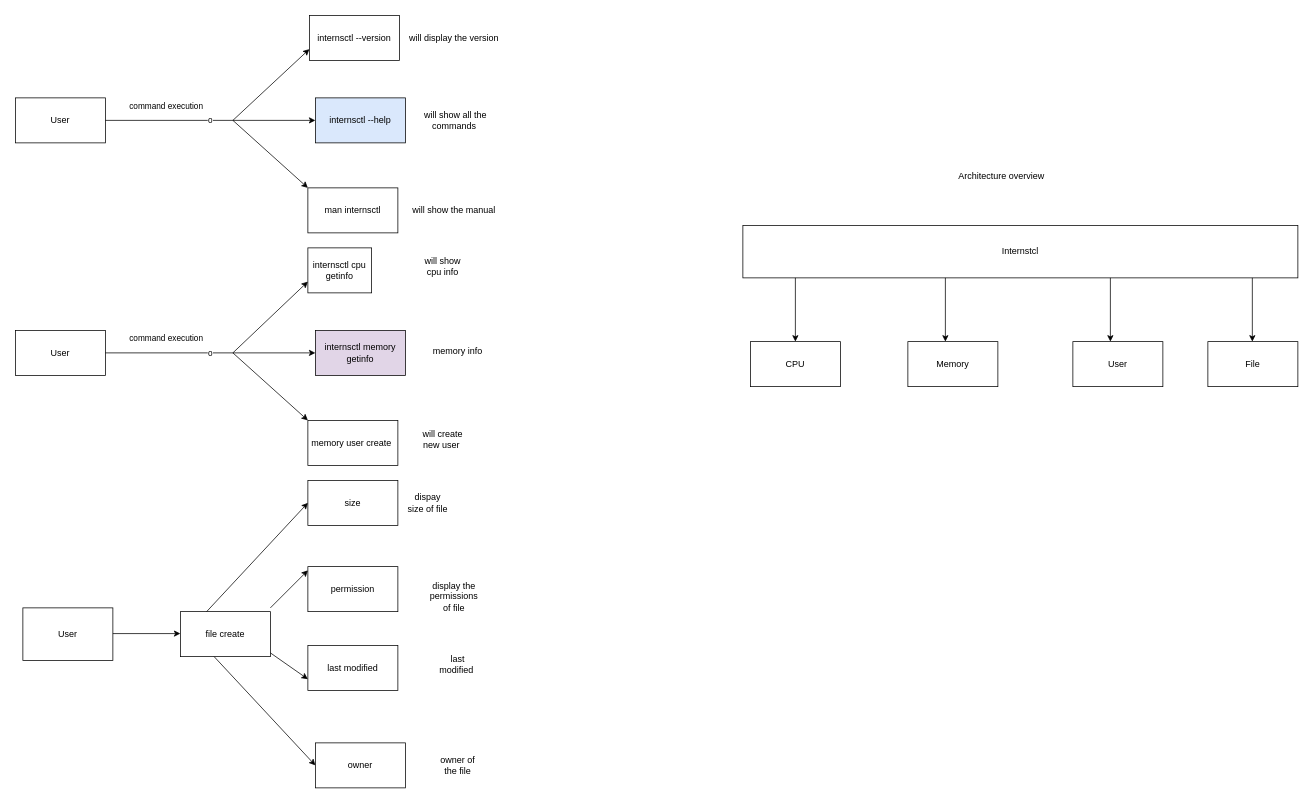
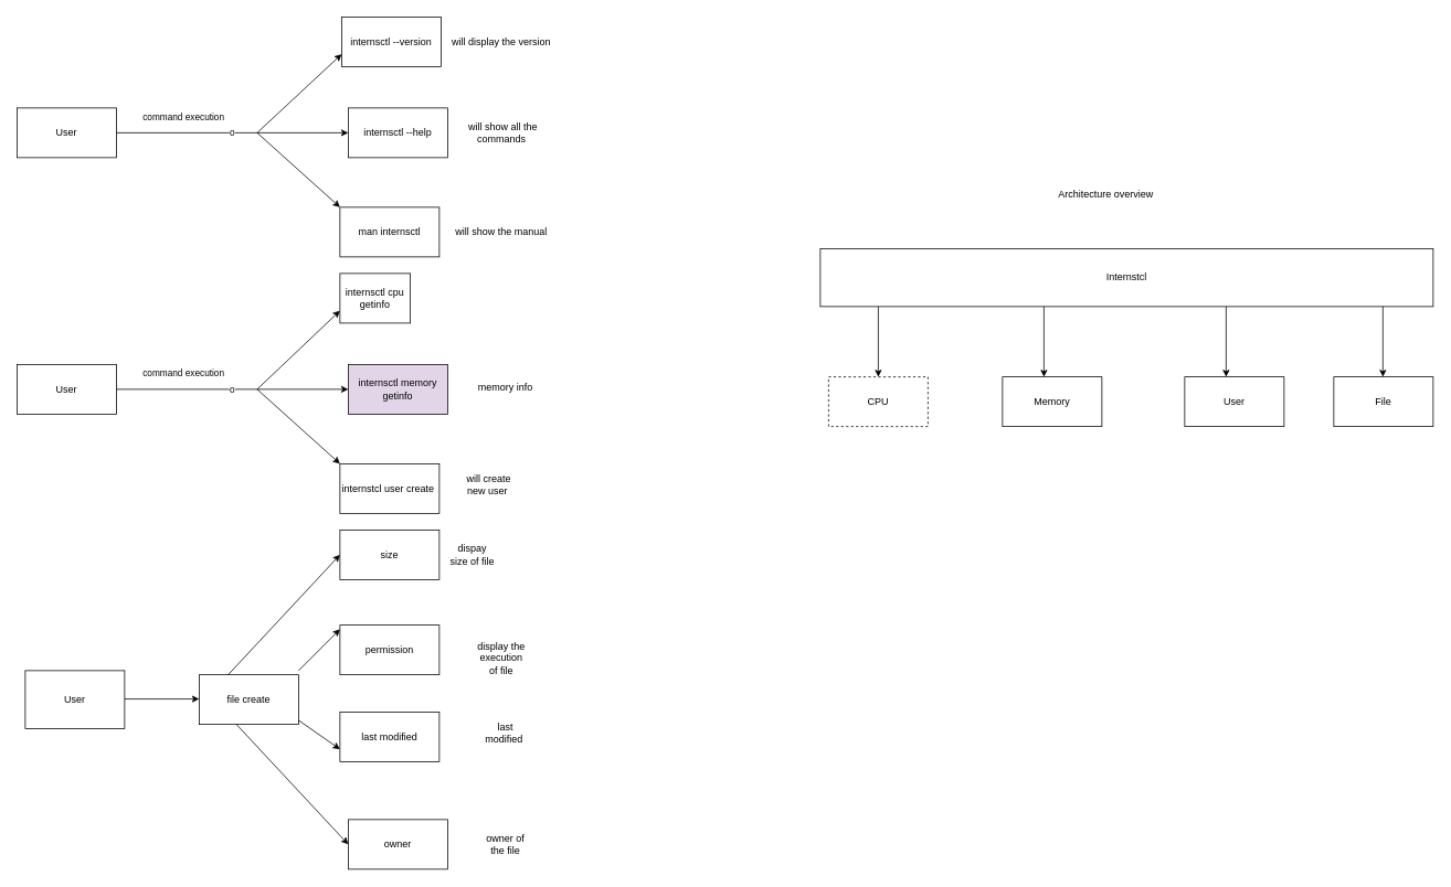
  <mxCell id="0" />
  <mxCell id="1" parent="0" />
  <mxCell id="2" value="User" style="rounded=0;whiteSpace=wrap;html=1;" vertex="1" parent="1"><mxGeometry x="20" y="130" width="120" height="60" as="geometry" /></mxCell>
  <mxCell id="3" value="internsctl --version" style="rounded=0;whiteSpace=wrap;html=1;" vertex="1" parent="1"><mxGeometry x="412" y="20" width="120" height="60" as="geometry" /></mxCell>
- <mxCell id="4" value="internsctl --help" style="rounded=0;whiteSpace=wrap;html=1;fillColor=#dae8fc;" vertex="1" parent="1"><mxGeometry x="420" y="130" width="120" height="60" as="geometry" /></mxCell>
+ <mxCell id="4" value="internsctl --help" style="rounded=0;whiteSpace=wrap;html=1;" vertex="1" parent="1"><mxGeometry x="420" y="130" width="120" height="60" as="geometry" /></mxCell>
  <mxCell id="5" value="man internsctl" style="rounded=0;whiteSpace=wrap;html=1;" vertex="1" parent="1"><mxGeometry x="410" y="250" width="120" height="60" as="geometry" /></mxCell>
  <mxCell id="6" value="" style="endArrow=classic;html=1;rounded=0;entryX=0;entryY=0.75;entryDx=0;entryDy=0;" edge="1" parent="1" target="3"><mxGeometry width="50" height="50" relative="1" as="geometry"><mxPoint x="310" y="160" as="sourcePoint" /><mxPoint x="390" y="80" as="targetPoint" /></mxGeometry></mxCell>
  <mxCell id="7" value="" style="endArrow=classic;html=1;rounded=0;" edge="1" parent="1"><mxGeometry width="50" height="50" relative="1" as="geometry"><mxPoint x="310" y="160" as="sourcePoint" /><mxPoint x="410" y="250" as="targetPoint" /></mxGeometry></mxCell>
  <mxCell id="8" value="o" style="edgeStyle=none;orthogonalLoop=1;jettySize=auto;html=1;rounded=0;entryX=0;entryY=0.5;entryDx=0;entryDy=0;exitX=1;exitY=0.5;exitDx=0;exitDy=0;" edge="1" parent="1" source="2" target="4"><mxGeometry width="80" relative="1" as="geometry"><mxPoint x="150" y="159.5" as="sourcePoint" /><mxPoint x="230" y="159.5" as="targetPoint" /><Array as="points" /></mxGeometry></mxCell>
  <mxCell id="9" value="command execution" style="edgeLabel;html=1;align=center;verticalAlign=middle;resizable=0;points=[];" vertex="1" connectable="0" parent="8"><mxGeometry x="-0.18" y="1" relative="1" as="geometry"><mxPoint x="-35" y="-19" as="offset" /></mxGeometry></mxCell>
  <mxCell id="10" value="User" style="rounded=0;whiteSpace=wrap;html=1;" vertex="1" parent="1"><mxGeometry x="20" y="440" width="120" height="60" as="geometry" /></mxCell>
  <mxCell id="11" value="internsctl cpu getinfo" style="rounded=0;whiteSpace=wrap;html=1;" vertex="1" parent="1"><mxGeometry x="410" y="330" width="85" height="60" as="geometry" /></mxCell>
  <mxCell id="12" value="internsctl memory getinfo" style="rounded=0;whiteSpace=wrap;html=1;fillColor=#e1d5e7;" vertex="1" parent="1"><mxGeometry x="420" y="440" width="120" height="60" as="geometry" /></mxCell>
- <mxCell id="13" value="memory user create&amp;nbsp;" style="rounded=0;whiteSpace=wrap;html=1;" vertex="1" parent="1"><mxGeometry x="410" y="560" width="120" height="60" as="geometry" /></mxCell>
+ <mxCell id="13" value="internstcl user create&amp;nbsp;" style="rounded=0;whiteSpace=wrap;html=1;" vertex="1" parent="1"><mxGeometry x="410" y="560" width="120" height="60" as="geometry" /></mxCell>
  <mxCell id="14" value="" style="endArrow=classic;html=1;rounded=0;entryX=0;entryY=0.75;entryDx=0;entryDy=0;" edge="1" parent="1" target="11"><mxGeometry width="50" height="50" relative="1" as="geometry"><mxPoint x="310" y="470" as="sourcePoint" /><mxPoint x="390" y="390" as="targetPoint" /></mxGeometry></mxCell>
  <mxCell id="15" value="" style="endArrow=classic;html=1;rounded=0;" edge="1" parent="1"><mxGeometry width="50" height="50" relative="1" as="geometry"><mxPoint x="310" y="470" as="sourcePoint" /><mxPoint x="410" y="560" as="targetPoint" /></mxGeometry></mxCell>
  <mxCell id="16" value="o" style="edgeStyle=none;orthogonalLoop=1;jettySize=auto;html=1;rounded=0;entryX=0;entryY=0.5;entryDx=0;entryDy=0;exitX=1;exitY=0.5;exitDx=0;exitDy=0;" edge="1" parent="1" source="10" target="12"><mxGeometry width="80" relative="1" as="geometry"><mxPoint x="150" y="469.5" as="sourcePoint" /><mxPoint x="230" y="469.5" as="targetPoint" /><Array as="points" /></mxGeometry></mxCell>
  <mxCell id="17" value="command execution" style="edgeLabel;html=1;align=center;verticalAlign=middle;resizable=0;points=[];" vertex="1" connectable="0" parent="16"><mxGeometry x="-0.18" y="1" relative="1" as="geometry"><mxPoint x="-35" y="-19" as="offset" /></mxGeometry></mxCell>
  <mxCell id="18" value="User" style="rounded=0;whiteSpace=wrap;html=1;" vertex="1" parent="1"><mxGeometry x="30" y="810" width="120" height="70" as="geometry" /></mxCell>
  <mxCell id="19" value="file create" style="rounded=0;whiteSpace=wrap;html=1;" vertex="1" parent="1"><mxGeometry x="240" y="815" width="120" height="60" as="geometry" /></mxCell>
  <mxCell id="20" value="size" style="rounded=0;whiteSpace=wrap;html=1;" vertex="1" parent="1"><mxGeometry x="410" y="640" width="120" height="60" as="geometry" /></mxCell>
  <mxCell id="21" value="last modified" style="rounded=0;whiteSpace=wrap;html=1;" vertex="1" parent="1"><mxGeometry x="410" y="860" width="120" height="60" as="geometry" /></mxCell>
  <mxCell id="22" value="permission" style="rounded=0;whiteSpace=wrap;html=1;" vertex="1" parent="1"><mxGeometry x="410" y="755" width="120" height="60" as="geometry" /></mxCell>
  <mxCell id="23" value="owner" style="rounded=0;whiteSpace=wrap;html=1;" vertex="1" parent="1"><mxGeometry x="420" y="990" width="120" height="60" as="geometry" /></mxCell>
  <mxCell id="24" value="" style="endArrow=classic;html=1;rounded=0;" edge="1" parent="1"><mxGeometry width="50" height="50" relative="1" as="geometry"><mxPoint x="150" y="844.29" as="sourcePoint" /><mxPoint x="240" y="844.29" as="targetPoint" /></mxGeometry></mxCell>
  <mxCell id="25" value="" style="endArrow=classic;html=1;rounded=0;entryX=0;entryY=0.5;entryDx=0;entryDy=0;" edge="1" parent="1" target="20"><mxGeometry width="50" height="50" relative="1" as="geometry"><mxPoint x="275" y="815" as="sourcePoint" /><mxPoint x="325" y="765" as="targetPoint" /></mxGeometry></mxCell>
  <mxCell id="26" value="" style="endArrow=classic;html=1;rounded=0;entryX=0;entryY=0.5;entryDx=0;entryDy=0;" edge="1" parent="1" target="23"><mxGeometry width="50" height="50" relative="1" as="geometry"><mxPoint x="285" y="875" as="sourcePoint" /><mxPoint x="420" y="730" as="targetPoint" /></mxGeometry></mxCell>
  <mxCell id="27" value="" style="endArrow=classic;html=1;rounded=0;" edge="1" parent="1"><mxGeometry width="50" height="50" relative="1" as="geometry"><mxPoint x="360" y="810" as="sourcePoint" /><mxPoint x="410" y="760" as="targetPoint" /></mxGeometry></mxCell>
  <mxCell id="28" value="" style="endArrow=classic;html=1;rounded=0;entryX=0;entryY=0.75;entryDx=0;entryDy=0;" edge="1" parent="1" target="21"><mxGeometry width="50" height="50" relative="1" as="geometry"><mxPoint x="360" y="870" as="sourcePoint" /><mxPoint x="410" y="820" as="targetPoint" /></mxGeometry></mxCell>
  <mxCell id="29" value="will display the version" style="text;html=1;strokeColor=none;fillColor=none;align=center;verticalAlign=middle;whiteSpace=wrap;rounded=0;" vertex="1" parent="1"><mxGeometry x="540" y="22.5" width="130" height="55" as="geometry" /></mxCell>
  <mxCell id="30" value="will show all the commands&amp;nbsp;" style="text;html=1;strokeColor=none;fillColor=none;align=center;verticalAlign=middle;whiteSpace=wrap;rounded=0;" vertex="1" parent="1"><mxGeometry x="532" y="140" width="150" height="40" as="geometry" /></mxCell>
  <mxCell id="31" value="will show the manual" style="text;html=1;strokeColor=none;fillColor=none;align=center;verticalAlign=middle;whiteSpace=wrap;rounded=0;" vertex="1" parent="1"><mxGeometry x="515" y="250" width="180" height="60" as="geometry" /></mxCell>
- <mxCell id="32" value="will show cpu info" style="text;html=1;strokeColor=none;fillColor=none;align=center;verticalAlign=middle;whiteSpace=wrap;rounded=0;" vertex="1" parent="1"><mxGeometry x="560" y="340" width="60" height="30" as="geometry" /></mxCell>
  <mxCell id="33" value="memory info" style="text;html=1;strokeColor=none;fillColor=none;align=center;verticalAlign=middle;whiteSpace=wrap;rounded=0;" vertex="1" parent="1"><mxGeometry x="560" y="455" width="100" height="25" as="geometry" /></mxCell>
  <mxCell id="34" value="will create new user&amp;nbsp;" style="text;html=1;strokeColor=none;fillColor=none;align=center;verticalAlign=middle;whiteSpace=wrap;rounded=0;" vertex="1" parent="1"><mxGeometry x="560" y="570" width="60" height="30" as="geometry" /></mxCell>
  <mxCell id="35" value="dispay size of file" style="text;html=1;strokeColor=none;fillColor=none;align=center;verticalAlign=middle;whiteSpace=wrap;rounded=0;" vertex="1" parent="1"><mxGeometry x="540" y="655" width="60" height="30" as="geometry" /></mxCell>
- <mxCell id="36" value="display the permissions of file" style="text;html=1;strokeColor=none;fillColor=none;align=center;verticalAlign=middle;whiteSpace=wrap;rounded=0;" vertex="1" parent="1"><mxGeometry x="575" y="780" width="60" height="30" as="geometry" /></mxCell>
+ <mxCell id="36" value="display the execution of file" style="text;html=1;strokeColor=none;fillColor=none;align=center;verticalAlign=middle;whiteSpace=wrap;rounded=0;" vertex="1" parent="1"><mxGeometry x="575" y="780" width="60" height="30" as="geometry" /></mxCell>
  <mxCell id="37" value="last modified&amp;nbsp;" style="text;html=1;strokeColor=none;fillColor=none;align=center;verticalAlign=middle;whiteSpace=wrap;rounded=0;" vertex="1" parent="1"><mxGeometry x="580" y="870" width="60" height="30" as="geometry" /></mxCell>
  <mxCell id="38" value="owner of the file" style="text;html=1;strokeColor=none;fillColor=none;align=center;verticalAlign=middle;whiteSpace=wrap;rounded=0;" vertex="1" parent="1"><mxGeometry x="580" y="1005" width="60" height="30" as="geometry" /></mxCell>
  <mxCell id="39" value="Internstcl" style="rounded=0;whiteSpace=wrap;html=1;" vertex="1" parent="1"><mxGeometry x="990" y="300" width="740" height="70" as="geometry" /></mxCell>
- <mxCell id="40" value="CPU" style="rounded=0;whiteSpace=wrap;html=1;" vertex="1" parent="1"><mxGeometry x="1000" y="455" width="120" height="60" as="geometry" /></mxCell>
+ <mxCell id="40" value="CPU" style="rounded=0;whiteSpace=wrap;html=1;dashed=1;" vertex="1" parent="1"><mxGeometry x="1000" y="455" width="120" height="60" as="geometry" /></mxCell>
  <mxCell id="41" value="Memory" style="rounded=0;whiteSpace=wrap;html=1;" vertex="1" parent="1"><mxGeometry x="1210" y="455" width="120" height="60" as="geometry" /></mxCell>
  <mxCell id="42" value="User" style="rounded=0;whiteSpace=wrap;html=1;" vertex="1" parent="1"><mxGeometry x="1430" y="455" width="120" height="60" as="geometry" /></mxCell>
  <mxCell id="43" value="File" style="rounded=0;whiteSpace=wrap;html=1;" vertex="1" parent="1"><mxGeometry x="1610" y="455" width="120" height="60" as="geometry" /></mxCell>
  <mxCell id="44" value="Architecture overview" style="text;html=1;strokeColor=none;fillColor=none;align=center;verticalAlign=middle;whiteSpace=wrap;rounded=0;" vertex="1" parent="1"><mxGeometry x="1160" y="190" width="350" height="90" as="geometry" /></mxCell>
  <mxCell id="45" value="" style="endArrow=classic;html=1;rounded=0;entryX=0.5;entryY=0;entryDx=0;entryDy=0;" edge="1" parent="1" target="40"><mxGeometry width="50" height="50" relative="1" as="geometry"><mxPoint x="1060" y="370" as="sourcePoint" /><mxPoint x="1110" y="320" as="targetPoint" /></mxGeometry></mxCell>
  <mxCell id="46" value="" style="endArrow=classic;html=1;rounded=0;entryX=0.5;entryY=0;entryDx=0;entryDy=0;" edge="1" parent="1"><mxGeometry width="50" height="50" relative="1" as="geometry"><mxPoint x="1260" y="370" as="sourcePoint" /><mxPoint x="1260" y="455" as="targetPoint" /></mxGeometry></mxCell>
  <mxCell id="47" value="" style="endArrow=classic;html=1;rounded=0;entryX=0.5;entryY=0;entryDx=0;entryDy=0;" edge="1" parent="1"><mxGeometry width="50" height="50" relative="1" as="geometry"><mxPoint x="1480" y="370" as="sourcePoint" /><mxPoint x="1480" y="455" as="targetPoint" /></mxGeometry></mxCell>
  <mxCell id="48" value="" style="endArrow=classic;html=1;rounded=0;entryX=0.5;entryY=0;entryDx=0;entryDy=0;" edge="1" parent="1"><mxGeometry width="50" height="50" relative="1" as="geometry"><mxPoint x="1669.29" y="370" as="sourcePoint" /><mxPoint x="1669.29" y="455" as="targetPoint" /></mxGeometry></mxCell>
